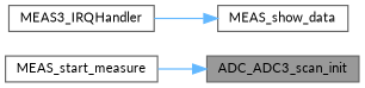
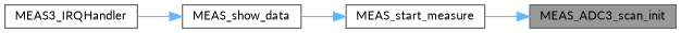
  digraph {
    fontname=Lato
    rankdir=RL
    node [color=grey40 fillcolor=white fontname=Lato fontsize=10 shape=box style=filled]
    edge [color=steelblue1 dir=back fontname=Lato fontsize=10 labelfontname=Helvetica labelfontsize=10 style=solid]
-   n1 [color=gray40 fillcolor=grey60 fontcolor=black height=0.2 label=ADC_ADC3_scan_init width=0.4]
+   n1 [color=gray40 fillcolor=grey60 fontcolor=black height=0.2 label=MEAS_ADC3_scan_init width=0.4]
    n2 [height=0.2 label=MEAS_start_measure width=0.4]
    n3 [height=0.2 label=MEAS_show_data width=0.4]
    n4 [height=0.2 label=MEAS3_IRQHandler width=0.4]
    n1 -> n2
+   n2 -> n3
    n3 -> n4
  }
